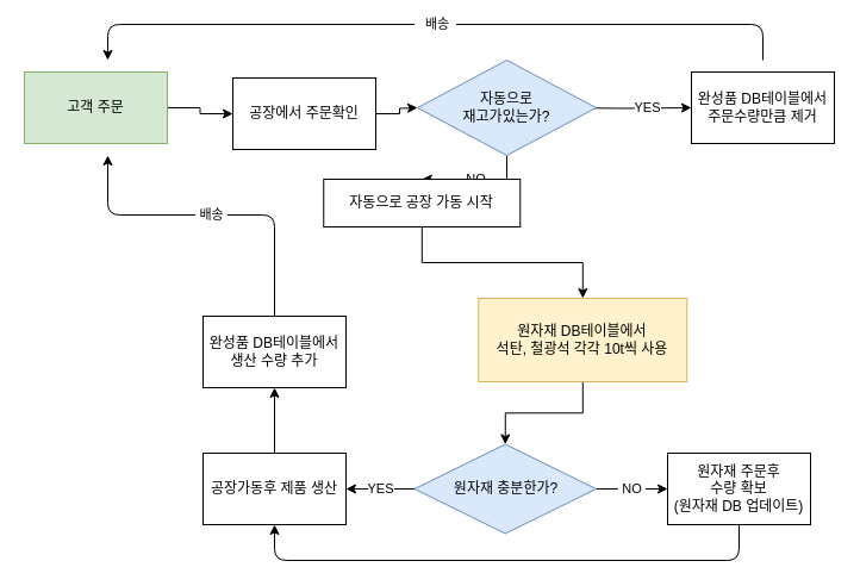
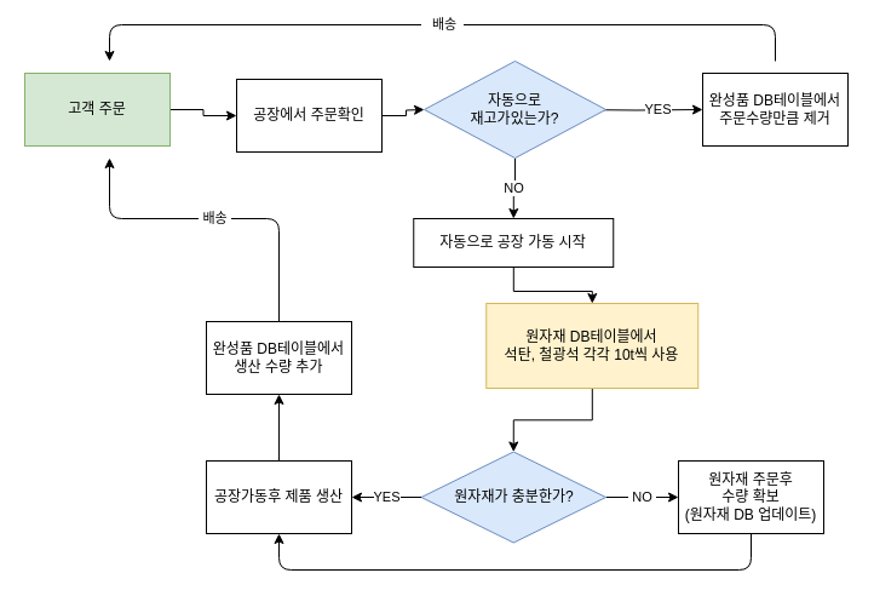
  <mxCell id="0" />
  <mxCell id="1" parent="0" />
  <mxCell id="2" value="" style="edgeStyle=orthogonalEdgeStyle;rounded=0;orthogonalLoop=1;jettySize=auto;html=1;" edge="1" parent="1" source="3" target="5"><mxGeometry relative="1" as="geometry" /></mxCell>
  <mxCell id="3" value="고객 주문" style="rounded=0;whiteSpace=wrap;html=1;fillColor=#d5e8d4;strokeColor=#82b366;" vertex="1" parent="1"><mxGeometry x="20" y="60" width="120" height="60" as="geometry" /></mxCell>
  <mxCell id="4" value="" style="edgeStyle=orthogonalEdgeStyle;rounded=0;orthogonalLoop=1;jettySize=auto;html=1;" edge="1" parent="1" source="5"><mxGeometry relative="1" as="geometry"><mxPoint x="350" y="90" as="targetPoint" /></mxGeometry></mxCell>
  <mxCell id="5" value="공장에서 주문확인" style="whiteSpace=wrap;html=1;rounded=0;" vertex="1" parent="1"><mxGeometry x="195" y="65" width="120" height="60" as="geometry" /></mxCell>
  <mxCell id="6" value="YES" style="edgeStyle=orthogonalEdgeStyle;rounded=0;orthogonalLoop=1;jettySize=auto;html=1;" edge="1" parent="1" target="7"><mxGeometry x="0.333" relative="1" as="geometry"><mxPoint x="470" y="90" as="sourcePoint" /><mxPoint as="offset" /></mxGeometry></mxCell>
  <mxCell id="7" value="완성품 DB테이블에서&lt;br&gt;주문수량만큼 제거" style="whiteSpace=wrap;html=1;rounded=0;" vertex="1" parent="1"><mxGeometry x="580" y="60" width="120" height="60" as="geometry" /></mxCell>
  <mxCell id="8" value="NO" style="edgeStyle=orthogonalEdgeStyle;rounded=0;orthogonalLoop=1;jettySize=auto;html=1;" edge="1" parent="1" source="9" target="11"><mxGeometry relative="1" as="geometry" /></mxCell>
  <mxCell id="9" value="자동으로&lt;br&gt;재고가있는가?" style="rhombus;whiteSpace=wrap;html=1;fillColor=#dae8fc;strokeColor=#6c8ebf;" vertex="1" parent="1"><mxGeometry x="350" y="50" width="150" height="80" as="geometry" /></mxCell>
  <mxCell id="10" value="" style="edgeStyle=orthogonalEdgeStyle;rounded=0;orthogonalLoop=1;jettySize=auto;html=1;" edge="1" parent="1" source="11" target="14"><mxGeometry relative="1" as="geometry" /></mxCell>
- <mxCell id="11" value="자동으로 공장 가동 시작" style="whiteSpace=wrap;html=1;" vertex="1" parent="1"><mxGeometry x="271.25" y="150" width="165" height="40" as="geometry" /></mxCell>
+ <mxCell id="11" value="자동으로 공장 가동 시작" style="whiteSpace=wrap;html=1;" vertex="1" parent="1"><mxGeometry x="341.25" y="180" width="165" height="40" as="geometry" /></mxCell>
  <mxCell id="12" value="&amp;nbsp; &amp;nbsp;배송&amp;nbsp;&amp;nbsp;" style="endArrow=classic;html=1;" edge="1" parent="1"><mxGeometry width="50" height="50" relative="1" as="geometry"><mxPoint x="640" y="50" as="sourcePoint" /><mxPoint x="90" y="50" as="targetPoint" /><Array as="points"><mxPoint x="640" y="20" /><mxPoint x="90" y="20" /></Array></mxGeometry></mxCell>
  <mxCell id="13" value="" style="edgeStyle=orthogonalEdgeStyle;rounded=0;orthogonalLoop=1;jettySize=auto;html=1;entryX=0.5;entryY=0;entryDx=0;entryDy=0;" edge="1" parent="1" source="14" target="17"><mxGeometry relative="1" as="geometry"><mxPoint x="425" y="365" as="targetPoint" /></mxGeometry></mxCell>
  <mxCell id="14" value="원자재 DB테이블에서&lt;br&gt;석탄, 철광석 각각 10t씩 사용" style="whiteSpace=wrap;html=1;fillColor=#fff2cc;strokeColor=#d6b656;" vertex="1" parent="1"><mxGeometry x="401.25" y="250" width="175" height="70" as="geometry" /></mxCell>
  <mxCell id="15" value="YES" style="edgeStyle=orthogonalEdgeStyle;rounded=0;orthogonalLoop=1;jettySize=auto;html=1;" edge="1" parent="1" source="17" target="19"><mxGeometry relative="1" as="geometry" /></mxCell>
  <mxCell id="16" value="&amp;nbsp;NO&amp;nbsp;" style="edgeStyle=orthogonalEdgeStyle;rounded=0;orthogonalLoop=1;jettySize=auto;html=1;" edge="1" parent="1" source="17" target="22"><mxGeometry relative="1" as="geometry" /></mxCell>
- <mxCell id="17" value="원자재 충분한가?" style="rhombus;whiteSpace=wrap;html=1;fillColor=#dae8fc;strokeColor=#6c8ebf;" vertex="1" parent="1"><mxGeometry x="347.5" y="372.5" width="152.5" height="75" as="geometry" /></mxCell>
+ <mxCell id="17" value="원자재가 충분한가?" style="rhombus;whiteSpace=wrap;html=1;fillColor=#dae8fc;strokeColor=#6c8ebf;" vertex="1" parent="1"><mxGeometry x="347.5" y="372.5" width="152.5" height="75" as="geometry" /></mxCell>
  <mxCell id="18" value="" style="edgeStyle=orthogonalEdgeStyle;rounded=0;orthogonalLoop=1;jettySize=auto;html=1;" edge="1" parent="1" source="19" target="20"><mxGeometry relative="1" as="geometry" /></mxCell>
  <mxCell id="19" value="공장가동후 제품 생산" style="rounded=0;whiteSpace=wrap;html=1;" vertex="1" parent="1"><mxGeometry x="170" y="380" width="120" height="60" as="geometry" /></mxCell>
  <mxCell id="20" value="완성품 DB테이블에서&lt;br&gt;생산 수량 추가" style="rounded=0;whiteSpace=wrap;html=1;" vertex="1" parent="1"><mxGeometry x="170" y="265" width="120" height="60" as="geometry" /></mxCell>
  <mxCell id="21" value="&amp;nbsp;배송&amp;nbsp;" style="endArrow=classic;html=1;exitX=0.5;exitY=0;exitDx=0;exitDy=0;" edge="1" parent="1" source="20"><mxGeometry width="50" height="50" relative="1" as="geometry"><mxPoint x="360" y="230" as="sourcePoint" /><mxPoint x="90" y="130" as="targetPoint" /><Array as="points"><mxPoint x="230" y="180" /><mxPoint x="90" y="180" /></Array></mxGeometry></mxCell>
  <mxCell id="22" value="원자재 주문후&lt;br&gt;수량 확보&lt;br&gt;(원자재 DB 업데이트)" style="rounded=0;whiteSpace=wrap;html=1;" vertex="1" parent="1"><mxGeometry x="560" y="380" width="120" height="60" as="geometry" /></mxCell>
  <mxCell id="23" value="" style="endArrow=classic;html=1;exitX=0.5;exitY=1;exitDx=0;exitDy=0;entryX=0.5;entryY=1;entryDx=0;entryDy=0;" edge="1" parent="1" source="22" target="19"><mxGeometry width="50" height="50" relative="1" as="geometry"><mxPoint x="530" y="370" as="sourcePoint" /><mxPoint x="220" y="460" as="targetPoint" /><Array as="points"><mxPoint x="620" y="470" /><mxPoint x="230" y="470" /></Array></mxGeometry></mxCell>
